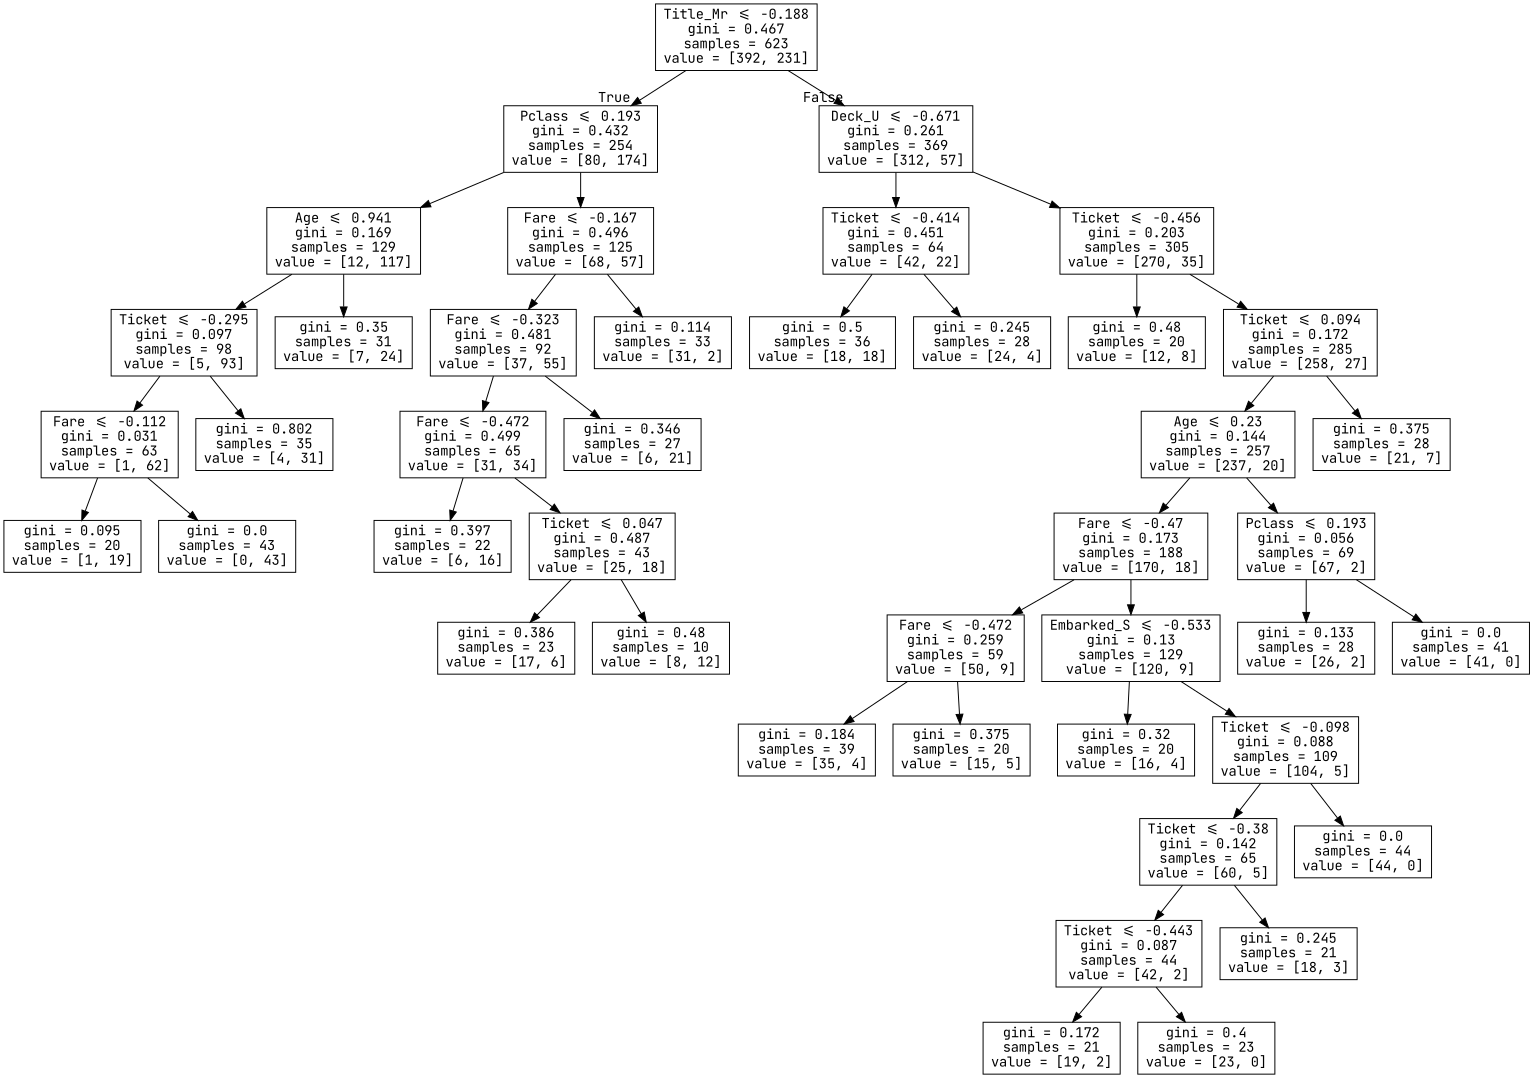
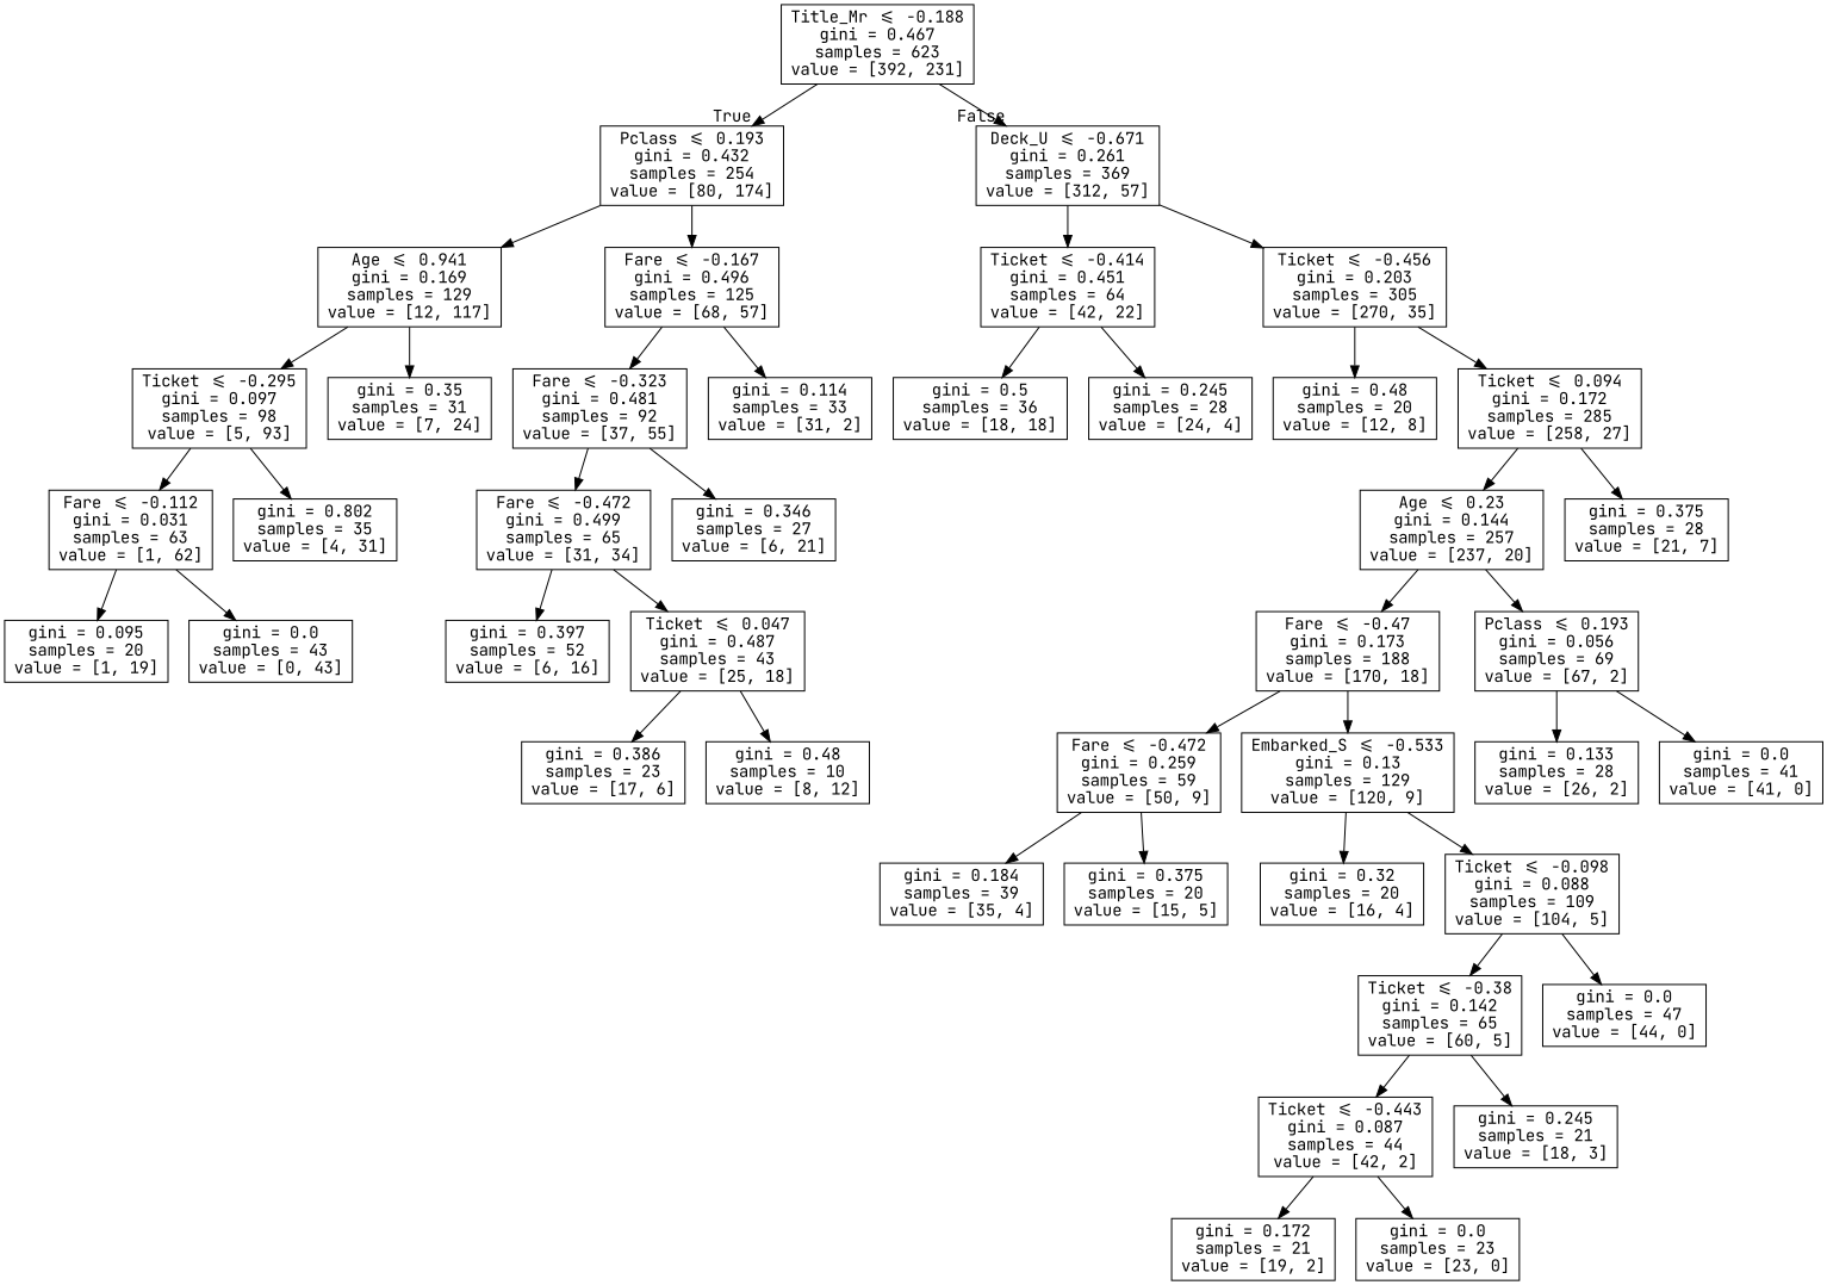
  digraph {
    fontname="JetBrains Mono"
    node [fontname="JetBrains Mono" shape=box]
    edge [fontname="JetBrains Mono"]
    n1 [label="Title_Mr <= -0.188\ngini = 0.467\nsamples = 623\nvalue = [392, 231]"]
    n2 [label="Pclass <= 0.193\ngini = 0.432\nsamples = 254\nvalue = [80, 174]"]
    n3 [label="Deck_U <= -0.671\ngini = 0.261\nsamples = 369\nvalue = [312, 57]"]
    n4 [label="Age <= 0.941\ngini = 0.169\nsamples = 129\nvalue = [12, 117]"]
    n5 [label="Fare <= -0.167\ngini = 0.496\nsamples = 125\nvalue = [68, 57]"]
    n6 [label="Ticket <= -0.414\ngini = 0.451\nsamples = 64\nvalue = [42, 22]"]
    n7 [label="Ticket <= -0.456\ngini = 0.203\nsamples = 305\nvalue = [270, 35]"]
    n8 [label="Ticket <= -0.295\ngini = 0.097\nsamples = 98\nvalue = [5, 93]"]
    n9 [label="gini = 0.35\nsamples = 31\nvalue = [7, 24]"]
    n10 [label="Fare <= -0.323\ngini = 0.481\nsamples = 92\nvalue = [37, 55]"]
    n11 [label="gini = 0.114\nsamples = 33\nvalue = [31, 2]"]
    n12 [label="Fare <= -0.112\ngini = 0.031\nsamples = 63\nvalue = [1, 62]"]
    n13 [label="gini = 0.802\nsamples = 35\nvalue = [4, 31]"]
    n14 [label="gini = 0.095\nsamples = 20\nvalue = [1, 19]"]
    n15 [label="gini = 0.0\nsamples = 43\nvalue = [0, 43]"]
    n16 [label="Fare <= -0.472\ngini = 0.499\nsamples = 65\nvalue = [31, 34]"]
    n17 [label="gini = 0.346\nsamples = 27\nvalue = [6, 21]"]
-   n18 [label="gini = 0.397\nsamples = 22\nvalue = [6, 16]"]
+   n18 [label="gini = 0.397\nsamples = 52\nvalue = [6, 16]"]
    n19 [label="Ticket <= 0.047\ngini = 0.487\nsamples = 43\nvalue = [25, 18]"]
    n20 [label="gini = 0.386\nsamples = 23\nvalue = [17, 6]"]
    n21 [label="gini = 0.48\nsamples = 10\nvalue = [8, 12]"]
    n22 [label="gini = 0.5\nsamples = 36\nvalue = [18, 18]"]
    n23 [label="gini = 0.245\nsamples = 28\nvalue = [24, 4]"]
    n24 [label="gini = 0.48\nsamples = 20\nvalue = [12, 8]"]
    n25 [label="Ticket <= 0.094\ngini = 0.172\nsamples = 285\nvalue = [258, 27]"]
    n26 [label="Age <= 0.23\ngini = 0.144\nsamples = 257\nvalue = [237, 20]"]
    n27 [label="gini = 0.375\nsamples = 28\nvalue = [21, 7]"]
    n28 [label="Fare <= -0.47\ngini = 0.173\nsamples = 188\nvalue = [170, 18]"]
    n29 [label="Pclass <= 0.193\ngini = 0.056\nsamples = 69\nvalue = [67, 2]"]
    n30 [label="Fare <= -0.472\ngini = 0.259\nsamples = 59\nvalue = [50, 9]"]
    n31 [label="Embarked_S <= -0.533\ngini = 0.13\nsamples = 129\nvalue = [120, 9]"]
    n32 [label="gini = 0.133\nsamples = 28\nvalue = [26, 2]"]
    n33 [label="gini = 0.0\nsamples = 41\nvalue = [41, 0]"]
    n34 [label="gini = 0.184\nsamples = 39\nvalue = [35, 4]"]
    n35 [label="gini = 0.375\nsamples = 20\nvalue = [15, 5]"]
    n36 [label="gini = 0.32\nsamples = 20\nvalue = [16, 4]"]
    n37 [label="Ticket <= -0.098\ngini = 0.088\nsamples = 109\nvalue = [104, 5]"]
    n38 [label="Ticket <= -0.38\ngini = 0.142\nsamples = 65\nvalue = [60, 5]"]
-   n39 [label="gini = 0.0\nsamples = 44\nvalue = [44, 0]"]
+   n39 [label="gini = 0.0\nsamples = 47\nvalue = [44, 0]"]
    n40 [label="Ticket <= -0.443\ngini = 0.087\nsamples = 44\nvalue = [42, 2]"]
    n41 [label="gini = 0.245\nsamples = 21\nvalue = [18, 3]"]
    n42 [label="gini = 0.172\nsamples = 21\nvalue = [19, 2]"]
-   n43 [label="gini = 0.4\nsamples = 23\nvalue = [23, 0]"]
+   n43 [label="gini = 0.0\nsamples = 23\nvalue = [23, 0]"]
    n1 -> n2 [headlabel=True labelangle=45 labeldistance=2.5]
    n1 -> n3 [headlabel=False labelangle=-45 labeldistance=2.5]
    n2 -> n4
    n2 -> n5
    n3 -> n6
    n3 -> n7
    n4 -> n8
    n4 -> n9
    n5 -> n10
    n5 -> n11
    n6 -> n22
    n6 -> n23
    n7 -> n24
    n7 -> n25
    n8 -> n12
    n8 -> n13
    n10 -> n16
    n10 -> n17
    n12 -> n14
    n12 -> n15
    n16 -> n18
    n16 -> n19
    n19 -> n20
    n19 -> n21
    n25 -> n26
    n25 -> n27
    n26 -> n28
    n26 -> n29
    n28 -> n30
    n28 -> n31
    n29 -> n32
    n29 -> n33
    n30 -> n34
    n30 -> n35
    n31 -> n36
    n31 -> n37
    n37 -> n38
    n37 -> n39
    n38 -> n40
    n38 -> n41
    n40 -> n42
    n40 -> n43
  }
